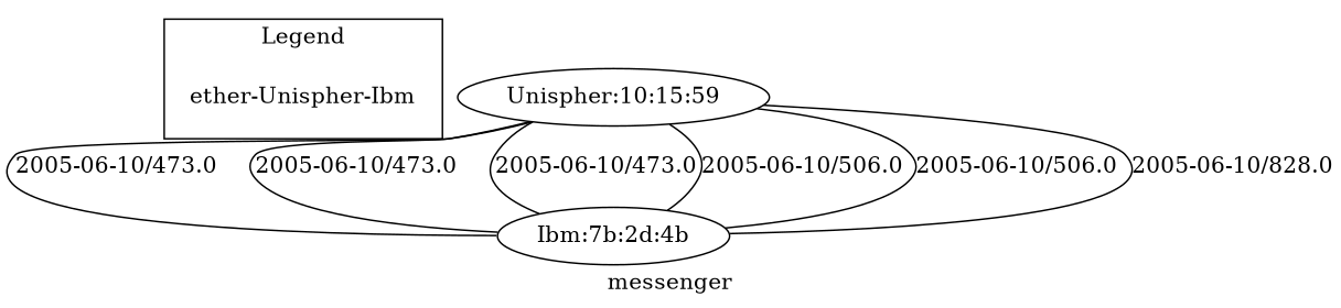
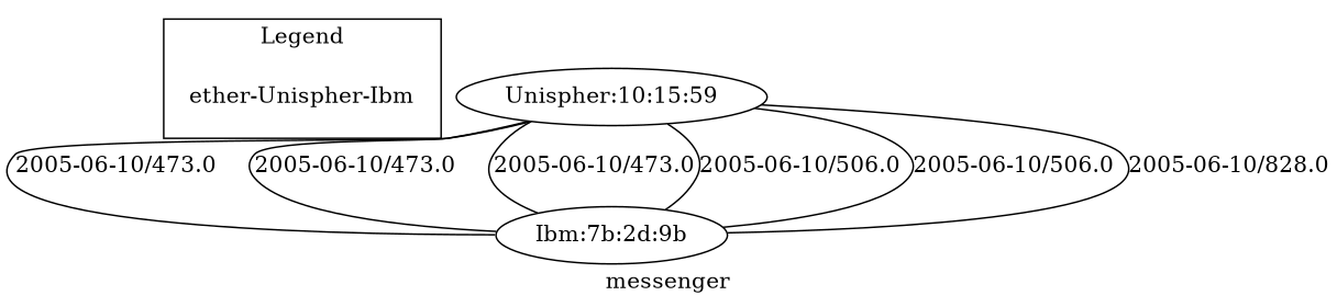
  graph {
    concentrate=true
    label=messenger
    edge [color=black]
    n1 [fontcolor=black label="ether-Unispher-Ibm" shape=plaintext]
    n2 [label="Unispher:10:15:59"]
-   n3 [label="Ibm:7b:2d:4b"]
+   n3 [label="Ibm:7b:2d:9b"]
    subgraph cluster_1 {
      label=Legend
      n1
    }
    n2 -- n3 [label="2005-06-10/473.0"]
    n2 -- n3 [label="2005-06-10/473.0"]
    n2 -- n3 [label="2005-06-10/473.0"]
    n2 -- n3 [label="2005-06-10/506.0"]
    n2 -- n3 [label="2005-06-10/506.0"]
    n2 -- n3 [label="2005-06-10/828.0"]
  }
